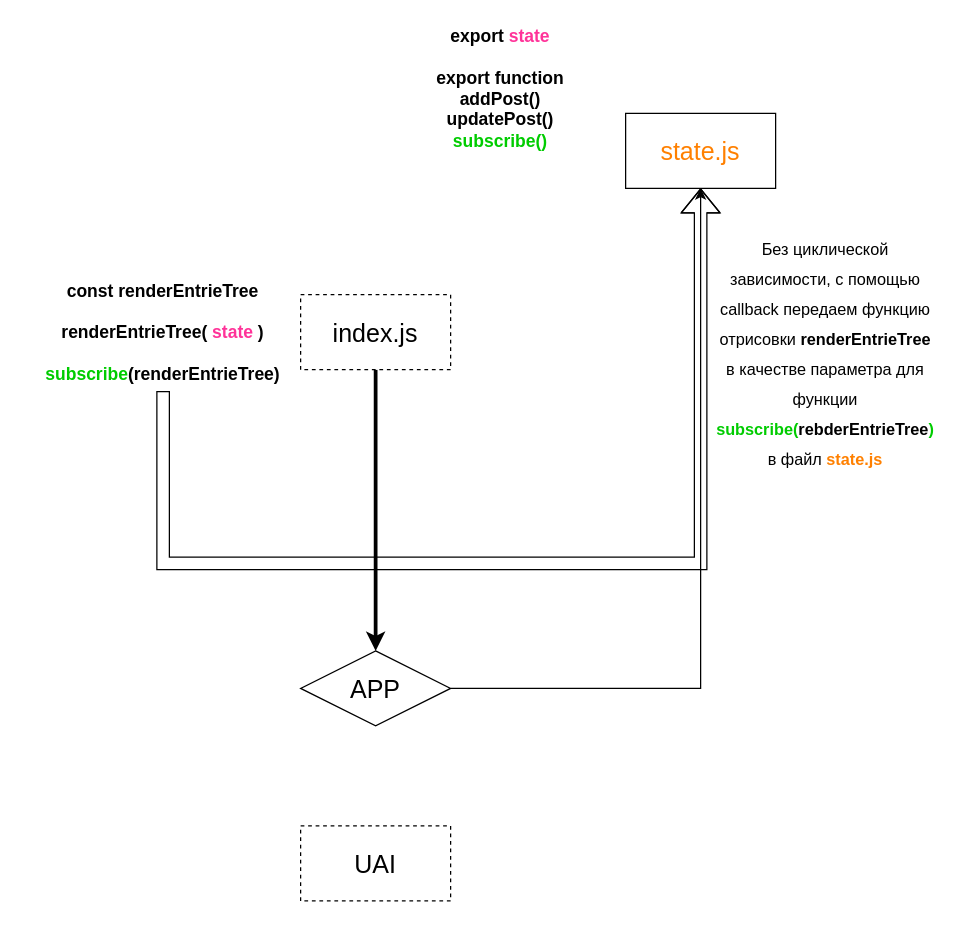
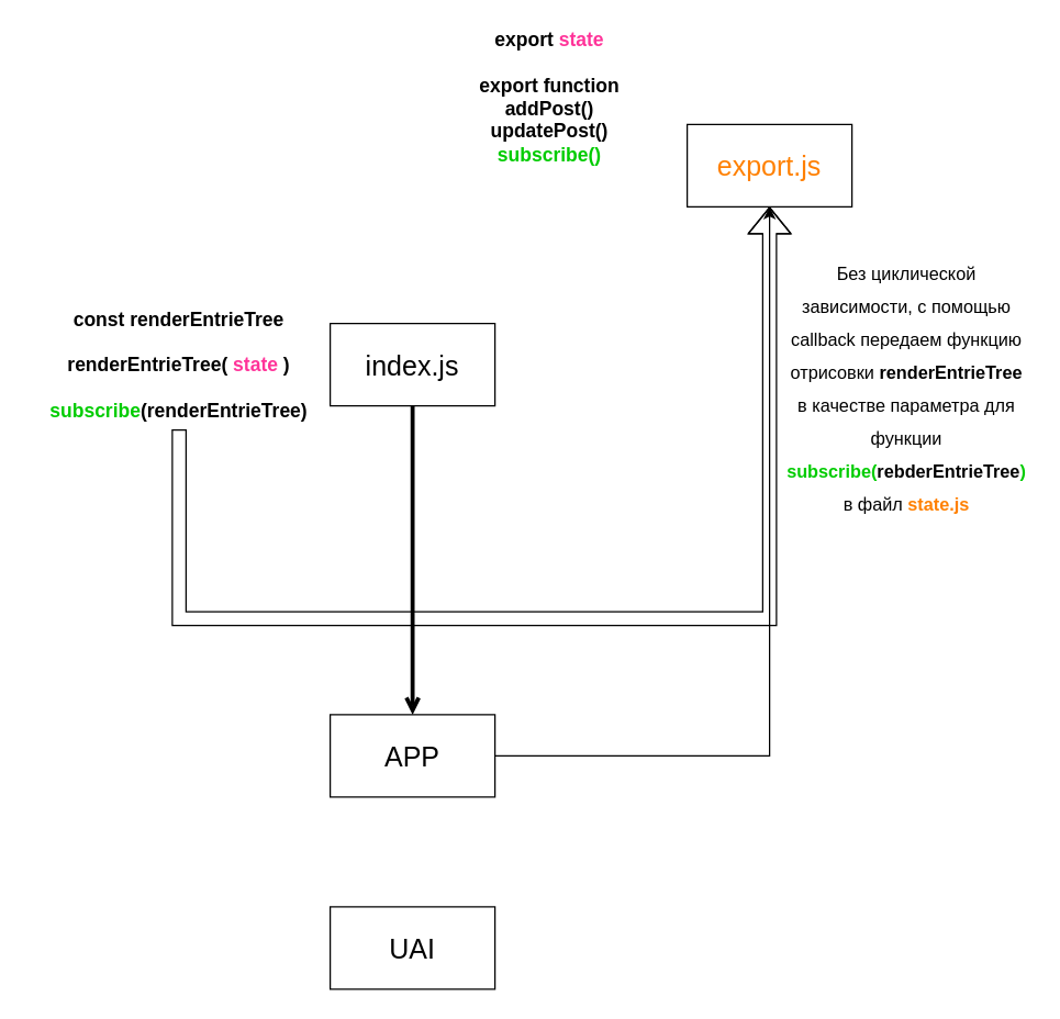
  <mxCell id="0" />
  <mxCell id="1" parent="0" />
  <mxCell id="2" value="" style="edgeStyle=orthogonalEdgeStyle;rounded=0;orthogonalLoop=1;jettySize=auto;html=1;" edge="1" parent="1" source="3" target="6"><mxGeometry relative="1" as="geometry" /></mxCell>
- <mxCell id="3" value="APP" style="rhombus;whiteSpace=wrap;html=1;fontSize=20;" parent="1" vertex="1"><mxGeometry x="240" y="520" width="120" height="60" as="geometry" /></mxCell>
- <mxCell id="4" style="edgeStyle=orthogonalEdgeStyle;rounded=0;orthogonalLoop=1;jettySize=auto;html=1;strokeWidth=3;fontSize=20;" parent="1" source="5" target="3" edge="1"><mxGeometry relative="1" as="geometry" /></mxCell>
- <mxCell id="5" value="index.js" style="rounded=0;whiteSpace=wrap;html=1;fontSize=20;dashed=1;" parent="1" vertex="1"><mxGeometry x="240" y="235" width="120" height="60" as="geometry" /></mxCell>
- <mxCell id="6" value="&lt;font color=&quot;#ff8000&quot;&gt;state.js&lt;/font&gt;" style="rounded=0;whiteSpace=wrap;html=1;fontSize=20;" parent="1" vertex="1"><mxGeometry x="500" y="90" width="120" height="60" as="geometry" /></mxCell>
+ <mxCell id="3" value="APP" style="rounded=0;whiteSpace=wrap;html=1;fontSize=20;" parent="1" vertex="1"><mxGeometry x="240" y="520" width="120" height="60" as="geometry" /></mxCell>
+ <mxCell id="4" style="edgeStyle=orthogonalEdgeStyle;rounded=0;orthogonalLoop=1;jettySize=auto;html=1;strokeWidth=3;fontSize=20;endArrow=open;" parent="1" source="5" target="3" edge="1"><mxGeometry relative="1" as="geometry" /></mxCell>
+ <mxCell id="5" value="index.js" style="rounded=0;whiteSpace=wrap;html=1;fontSize=20;" parent="1" vertex="1"><mxGeometry x="240" y="235" width="120" height="60" as="geometry" /></mxCell>
+ <mxCell id="6" value="&lt;font color=&quot;#ff8000&quot;&gt;export.js&lt;/font&gt;" style="rounded=0;whiteSpace=wrap;html=1;fontSize=20;" parent="1" vertex="1"><mxGeometry x="500" y="90" width="120" height="60" as="geometry" /></mxCell>
  <mxCell id="7" value="export &lt;font color=&quot;#ff3399&quot;&gt;state&lt;/font&gt;&lt;br style=&quot;font-size: 14px&quot;&gt;&lt;br style=&quot;font-size: 14px&quot;&gt;export function&lt;br style=&quot;font-size: 14px&quot;&gt;addPost()&lt;br style=&quot;font-size: 14px&quot;&gt;updatePost()&lt;br style=&quot;font-size: 14px&quot;&gt;&lt;font color=&quot;#00cc00&quot;&gt;subscribe()&lt;/font&gt;" style="text;html=1;strokeColor=none;fillColor=none;align=center;verticalAlign=middle;whiteSpace=wrap;rounded=0;fontStyle=1;fontSize=14;" parent="1" vertex="1"><mxGeometry x="300" y="20" width="200" height="100" as="geometry" /></mxCell>
  <mxCell id="8" style="edgeStyle=orthogonalEdgeStyle;rounded=0;orthogonalLoop=1;jettySize=auto;html=1;entryX=0.5;entryY=1;entryDx=0;entryDy=0;fontSize=20;shape=flexArrow;strokeWidth=1;" parent="1" source="9" target="6" edge="1"><mxGeometry relative="1" as="geometry"><Array as="points"><mxPoint x="130" y="450" /><mxPoint x="560" y="450" /></Array></mxGeometry></mxCell>
  <mxCell id="9" value="&lt;b&gt;const renderEntrieTree&lt;br&gt;&lt;br&gt;renderEntrieTree( &lt;font color=&quot;#ff3399&quot;&gt;state &lt;/font&gt;)&lt;br&gt;&lt;br&gt;&lt;font color=&quot;#00cc00&quot;&gt;subscribe&lt;/font&gt;(renderEntrieTree)&lt;br&gt;&lt;/b&gt;" style="text;html=1;strokeColor=none;fillColor=none;align=center;verticalAlign=middle;whiteSpace=wrap;rounded=0;fontSize=14;" parent="1" vertex="1"><mxGeometry x="20" y="218" width="220" height="94" as="geometry" /></mxCell>
  <mxCell id="10" value="&lt;font style=&quot;font-size: 13px&quot;&gt;Без циклической зависимости, с помощью callback передаем функцию отрисовки &lt;b&gt;renderEntrieTree &lt;/b&gt;в качестве параметра для функции &lt;font color=&quot;#00cc00&quot; style=&quot;font-weight: bold ; font-size: 13px&quot;&gt;subscribe(&lt;/font&gt;&lt;b&gt;rebderEntrieTree&lt;/b&gt;&lt;font color=&quot;#00cc00&quot; style=&quot;font-weight: bold ; font-size: 13px&quot;&gt;)&lt;/font&gt;&lt;br&gt;в файл &lt;font color=&quot;#ff8000&quot; style=&quot;font-size: 13px&quot;&gt;&lt;b&gt;state.js&lt;/b&gt;&lt;/font&gt;&lt;br&gt;&lt;/font&gt;" style="text;html=1;strokeColor=none;fillColor=none;align=center;verticalAlign=middle;whiteSpace=wrap;rounded=0;fontSize=20;" parent="1" vertex="1"><mxGeometry x="570" y="180" width="180" height="200" as="geometry" /></mxCell>
- <mxCell id="11" value="UAI" style="whiteSpace=wrap;html=1;rounded=0;fontSize=20;dashed=1;" vertex="1" parent="1"><mxGeometry x="240" y="660" width="120" height="60" as="geometry" /></mxCell>
+ <mxCell id="11" value="UAI" style="whiteSpace=wrap;html=1;rounded=0;fontSize=20;" vertex="1" parent="1"><mxGeometry x="240" y="660" width="120" height="60" as="geometry" /></mxCell>
